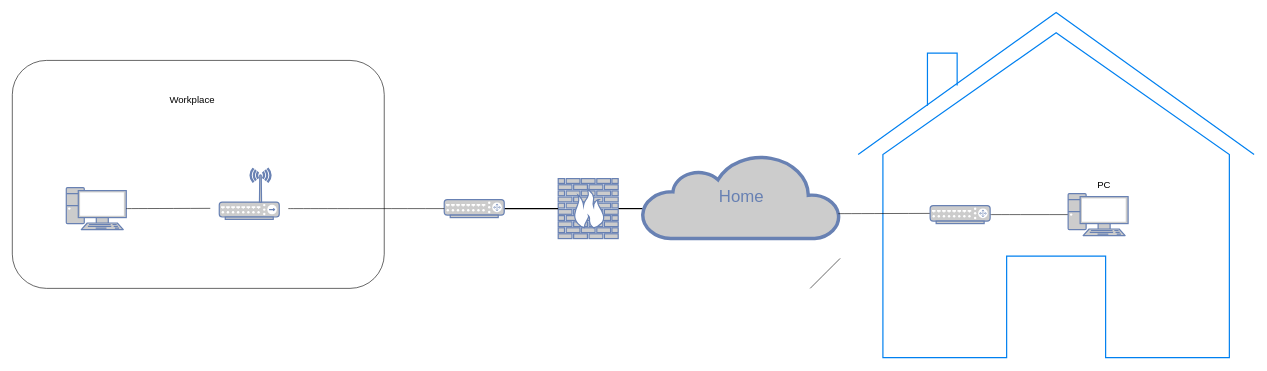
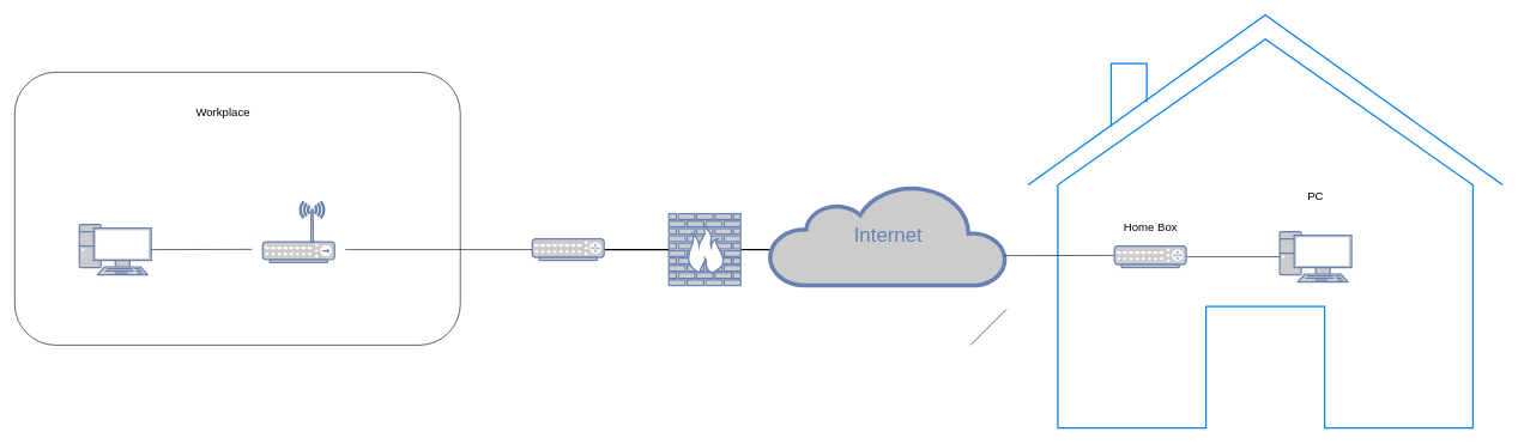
  <mxCell id="0" />
  <mxCell id="1" parent="0" />
  <mxCell id="2" value="" style="rounded=1;whiteSpace=wrap;html=1;connectable=0;" vertex="1" parent="1"><mxGeometry x="20" y="100" width="620" height="380" as="geometry" /></mxCell>
  <mxCell id="3" value="" style="html=1;verticalLabelPosition=bottom;align=center;labelBackgroundColor=#ffffff;verticalAlign=top;strokeWidth=2;strokeColor=#0080F0;shadow=0;dashed=0;shape=mxgraph.ios7.icons.home;connectable=0;" vertex="1" parent="1"><mxGeometry x="1430" y="20" width="660" height="575.5" as="geometry" /></mxCell>
  <mxCell id="4" style="edgeStyle=none;html=1;labelBackgroundColor=none;endArrow=none;endFill=0;strokeWidth=2;fontFamily=Verdana;fontSize=28;fontColor=#6881B3;" parent="1" source="5" edge="1"><mxGeometry relative="1" as="geometry"><mxPoint x="1080" y="347" as="targetPoint" /></mxGeometry></mxCell>
  <mxCell id="5" value="" style="fontColor=#0066CC;verticalAlign=top;verticalLabelPosition=bottom;labelPosition=center;align=center;html=1;fillColor=#CCCCCC;strokeColor=#6881B3;gradientColor=none;gradientDirection=north;strokeWidth=2;shape=mxgraph.networks.firewall;rounded=0;shadow=0;comic=0;" parent="1" vertex="1"><mxGeometry x="930" y="297" width="100" height="100" as="geometry" /></mxCell>
  <mxCell id="6" style="edgeStyle=none;html=1;labelBackgroundColor=none;endArrow=none;endFill=0;strokeWidth=2;fontFamily=Verdana;fontSize=15;fontColor=#036897;" parent="1" source="7" target="5" edge="1"><mxGeometry relative="1" as="geometry"><mxPoint x="990" y="367" as="targetPoint" /></mxGeometry></mxCell>
  <mxCell id="7" value="" style="fontColor=#0066CC;verticalAlign=top;verticalLabelPosition=bottom;labelPosition=center;align=center;html=1;fillColor=#CCCCCC;strokeColor=#6881B3;gradientColor=none;gradientDirection=north;strokeWidth=2;shape=mxgraph.networks.router;rounded=0;shadow=0;comic=0;" parent="1" vertex="1"><mxGeometry x="740" y="332" width="100" height="30" as="geometry" /></mxCell>
  <mxCell id="8" value="" style="fontColor=#0066CC;verticalAlign=top;verticalLabelPosition=bottom;labelPosition=center;align=center;html=1;fillColor=#CCCCCC;strokeColor=#6881B3;gradientColor=none;gradientDirection=north;strokeWidth=2;shape=mxgraph.networks.pc;rounded=0;shadow=0;comic=0;" parent="1" vertex="1"><mxGeometry x="110" y="312.002" width="100" height="70" as="geometry" /></mxCell>
  <mxCell id="9" value="" style="fontColor=#0066CC;verticalAlign=top;verticalLabelPosition=bottom;labelPosition=center;align=center;html=1;fillColor=#CCCCCC;strokeColor=#6881B3;gradientColor=none;gradientDirection=north;strokeWidth=2;shape=mxgraph.networks.wireless_hub;rounded=0;shadow=0;comic=0;" parent="1" vertex="1"><mxGeometry x="365" y="280.002" width="100" height="85" as="geometry" /></mxCell>
- <mxCell id="10" value="Home" style="html=1;fillColor=#CCCCCC;strokeColor=#6881B3;gradientColor=none;gradientDirection=north;strokeWidth=2;shape=mxgraph.networks.cloud;fontColor=#6881B3;rounded=0;shadow=0;comic=0;align=center;fontSize=28;" parent="1" vertex="1"><mxGeometry x="1070" y="257" width="330" height="140" as="geometry" /></mxCell>
+ <mxCell id="10" value="Internet" style="html=1;fillColor=#CCCCCC;strokeColor=#6881B3;gradientColor=none;gradientDirection=north;strokeWidth=2;shape=mxgraph.networks.cloud;fontColor=#6881B3;rounded=0;shadow=0;comic=0;align=center;fontSize=28;" parent="1" vertex="1"><mxGeometry x="1070" y="257" width="330" height="140" as="geometry" /></mxCell>
  <mxCell id="11" value="" style="endArrow=none;html=1;rounded=0;fontSize=12;startSize=8;endSize=8;curved=1;exitX=1;exitY=0.5;exitDx=0;exitDy=0;exitPerimeter=0;entryX=0;entryY=0.5;entryDx=0;entryDy=0;entryPerimeter=0;" edge="1" parent="1" source="14" target="16"><mxGeometry width="50" height="50" relative="1" as="geometry"><mxPoint x="1350" y="520" as="sourcePoint" /><mxPoint x="2100" y="380.003" as="targetPoint" /></mxGeometry></mxCell>
  <mxCell id="12" value="" style="endArrow=none;html=1;rounded=0;fontSize=12;startSize=8;endSize=8;curved=1;exitX=1;exitY=0.5;exitDx=0;exitDy=0;exitPerimeter=0;" edge="1" parent="1" source="8"><mxGeometry width="50" height="50" relative="1" as="geometry"><mxPoint x="960" y="316.59" as="sourcePoint" /><mxPoint x="350" y="346.59" as="targetPoint" /></mxGeometry></mxCell>
  <mxCell id="13" value="" style="endArrow=none;html=1;rounded=0;fontSize=12;startSize=8;endSize=8;curved=1;exitX=0.991;exitY=0.703;exitDx=0;exitDy=0;exitPerimeter=0;" edge="1" parent="1" source="10"><mxGeometry width="50" height="50" relative="1" as="geometry"><mxPoint x="1760" y="310" as="sourcePoint" /><mxPoint x="1550" y="355" as="targetPoint" /></mxGeometry></mxCell>
  <mxCell id="14" value="" style="fontColor=#0066CC;verticalAlign=top;verticalLabelPosition=bottom;labelPosition=center;align=center;html=1;fillColor=#CCCCCC;strokeColor=#6881B3;gradientColor=none;gradientDirection=north;strokeWidth=2;shape=mxgraph.networks.router;rounded=0;shadow=0;comic=0;" vertex="1" parent="1"><mxGeometry x="1550" y="342" width="100" height="30" as="geometry" /></mxCell>
+ <mxCell id="15" value="Home Box" style="text;html=1;align=center;verticalAlign=middle;resizable=0;points=[];autosize=1;strokeColor=none;fillColor=none;fontSize=16;" vertex="1" parent="1"><mxGeometry x="1550" y="300" width="100" height="30" as="geometry" /></mxCell>
  <mxCell id="16" value="" style="fontColor=#0066CC;verticalAlign=top;verticalLabelPosition=bottom;labelPosition=center;align=center;html=1;fillColor=#CCCCCC;strokeColor=#6881B3;gradientColor=none;gradientDirection=north;strokeWidth=2;shape=mxgraph.networks.pc;rounded=0;shadow=0;comic=0;" vertex="1" parent="1"><mxGeometry x="1780" y="322.002" width="100" height="70" as="geometry" /></mxCell>
  <mxCell id="17" value="" style="endArrow=none;html=1;rounded=0;fontSize=12;startSize=8;endSize=8;curved=1;" edge="1" parent="1"><mxGeometry width="50" height="50" relative="1" as="geometry"><mxPoint x="1350" y="480" as="sourcePoint" /><mxPoint x="1400" y="430" as="targetPoint" /></mxGeometry></mxCell>
- <mxCell id="18" value="PC" style="text;html=1;align=center;verticalAlign=middle;whiteSpace=wrap;rounded=0;fontSize=16;" vertex="1" parent="1"><mxGeometry x="1810" y="292" width="60" height="30" as="geometry" /></mxCell>
+ <mxCell id="18" value="PC" style="text;html=1;align=center;verticalAlign=middle;whiteSpace=wrap;rounded=0;fontSize=16;" vertex="1" parent="1"><mxGeometry x="1800" y="257" width="60" height="30" as="geometry" /></mxCell>
  <mxCell id="19" value="" style="endArrow=none;html=1;rounded=0;fontSize=12;startSize=8;endSize=8;curved=1;entryX=0;entryY=0.5;entryDx=0;entryDy=0;entryPerimeter=0;" edge="1" parent="1" target="7"><mxGeometry width="50" height="50" relative="1" as="geometry"><mxPoint x="480" y="347" as="sourcePoint" /><mxPoint x="550" y="290" as="targetPoint" /></mxGeometry></mxCell>
- <mxCell id="20" value="Workplace" style="text;html=1;align=center;verticalAlign=middle;whiteSpace=wrap;rounded=0;fontSize=16;" vertex="1" parent="1"><mxGeometry x="275" y="150" width="90" height="30" as="geometry" /></mxCell>
+ <mxCell id="20" value="Workplace" style="text;html=1;align=center;verticalAlign=middle;whiteSpace=wrap;rounded=0;fontSize=16;" vertex="1" parent="1"><mxGeometry x="265" y="140" width="90" height="30" as="geometry" /></mxCell>
